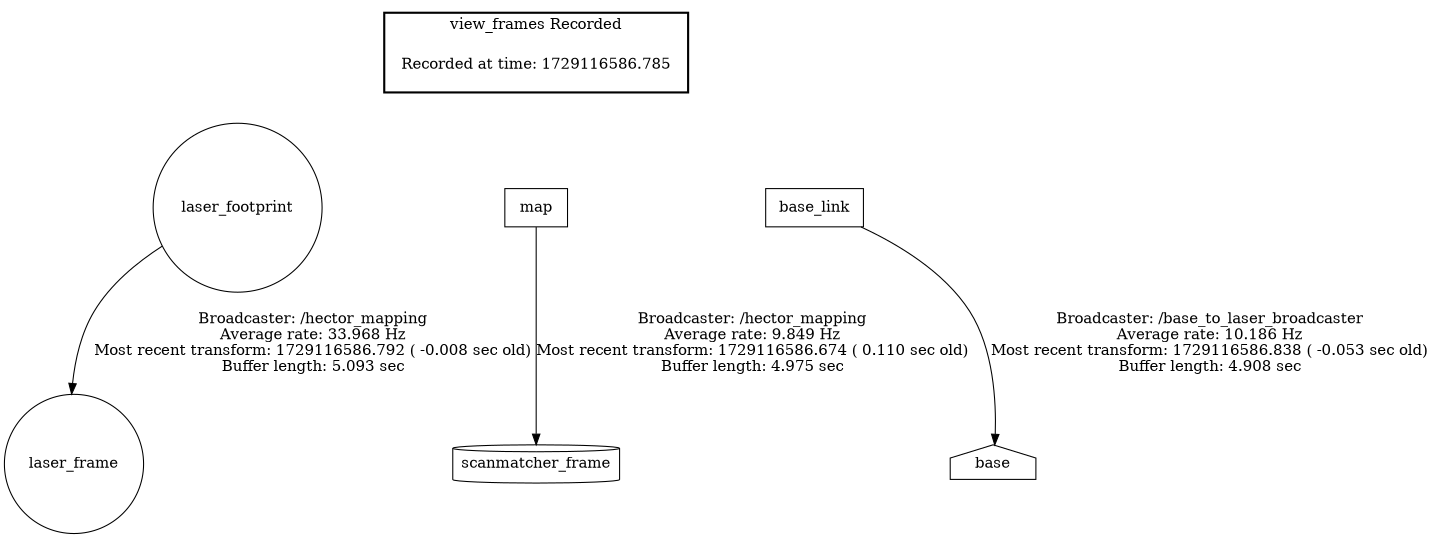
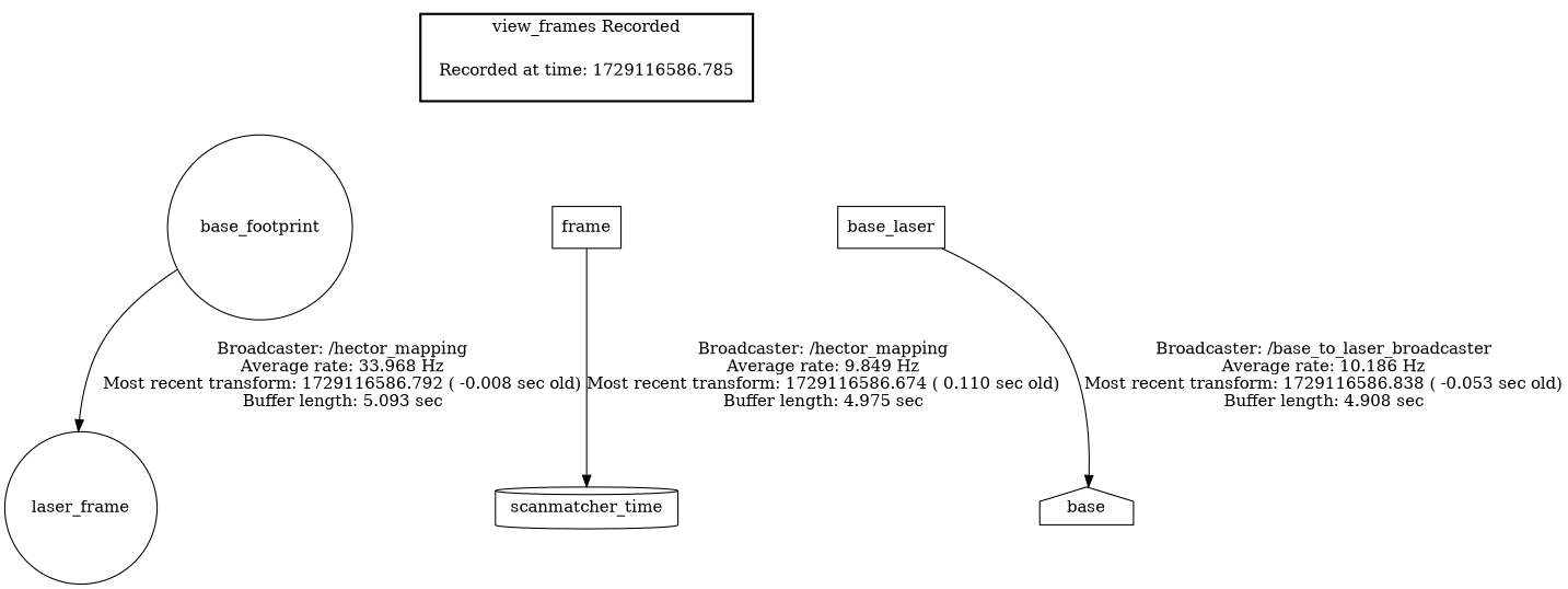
  digraph {
    node [shape=circle]
    "Recorded at time: 1729116586.785" [shape=plaintext]
-   base_footprint [label=laser_footprint]
-   map [shape=box]
-   base_link [shape=box]
+   base_footprint
+   map [shape=box label=frame]
+   base_link [shape=box label=base_laser]
    laser_frame
-   scanmatcher_frame [shape=cylinder]
+   scanmatcher_frame [shape=cylinder label=scanmatcher_time]
    n7 [label=base shape=house]
    subgraph cluster_1 {
      color=black
      label="view_frames Recorded"
      style=bold
      "Recorded at time: 1729116586.785"
    }
    "Recorded at time: 1729116586.785" -> base_footprint [style=invis]
    "Recorded at time: 1729116586.785" -> map [style=invis]
    "Recorded at time: 1729116586.785" -> base_link [style=invis]
    base_footprint -> laser_frame [color=black label="Broadcaster: /hector_mapping\nAverage rate: 33.968 Hz\nMost recent transform: 1729116586.792 ( -0.008 sec old)\nBuffer length: 5.093 sec\n"]
    map -> scanmatcher_frame [color=black label="Broadcaster: /hector_mapping\nAverage rate: 9.849 Hz\nMost recent transform: 1729116586.674 ( 0.110 sec old)\nBuffer length: 4.975 sec\n"]
    base_link -> n7 [color=black label="Broadcaster: /base_to_laser_broadcaster\nAverage rate: 10.186 Hz\nMost recent transform: 1729116586.838 ( -0.053 sec old)\nBuffer length: 4.908 sec\n"]
  }
